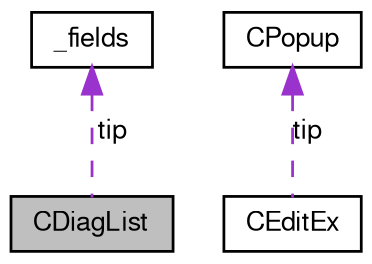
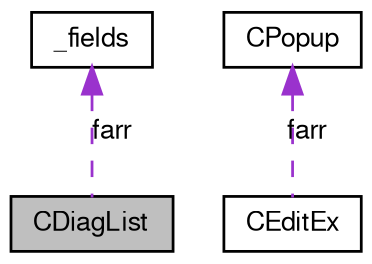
  digraph {
    node [color=black fillcolor=white fontname=FreeSans fontsize=10 shape=record style=filled]
    edge [color=darkorchid3 dir=back fontname=FreeSans fontsize=10 labelfontname=FreeSans labelfontsize=10 style=dashed]
    n1 [fillcolor=grey75 fontcolor=black height=0.2 label=CDiagList width=0.4]
    n2 [height=0.2 label=_fields width=0.4]
    n3 [height=0.2 label=CEditEx width=0.4]
    n4 [height=0.2 label=CPopup width=0.4]
-   n2 -> n1 [label=tip]
-   n4 -> n3 [label=tip]
+   n2 -> n1 [label=farr]
+   n4 -> n3 [label=farr]
  }
